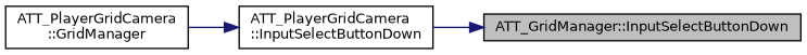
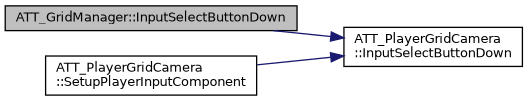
  digraph {
    rankdir=RL
    node [color=black fillcolor=white fontname=Helvetica fontsize=10 shape=record style=filled]
    edge [color=midnightblue dir=back fontname=Helvetica fontsize=10 labelfontname=Helvetica labelfontsize=10 style=solid]
    n1 [fillcolor=grey75 fontcolor=black height=0.2 label="ATT_GridManager::InputSelectButtonDown" width=0.4]
    n2 [height=0.2 label="ATT_PlayerGridCamera\l::InputSelectButtonDown" width=0.4]
-   n3 [height=0.2 label="ATT_PlayerGridCamera\l::GridManager" width=0.4]
-   n1 -> n2
+   n3 [height=0.2 label="ATT_PlayerGridCamera\l::SetupPlayerInputComponent" width=0.4]
+   n2 -> n1
    n2 -> n3
  }
